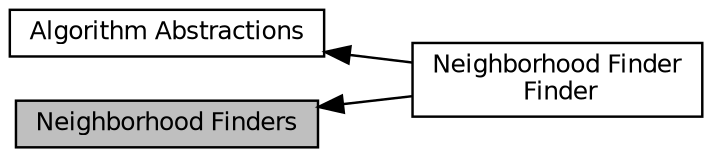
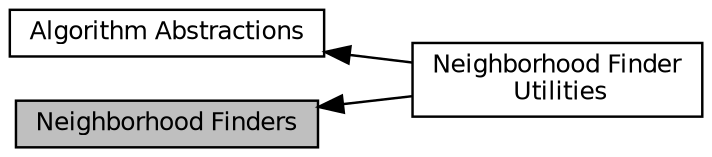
  digraph {
    rankdir=LR
    node [color=black fillcolor=white fontname=Helvetica fontsize=10 shape=box style=filled]
    edge [dir=back fontname=Helvetica fontsize=10 labelfontname=Helvetica labelfontsize=10 shape=plaintext style=solid]
    n1 [height=0.2 label="Algorithm Abstractions" width=0.4]
-   n2 [height=0.2 label="Neighborhood Finder\l Finder" width=0.4]
+   n2 [height=0.2 label="Neighborhood Finder\l Utilities" width=0.4]
    n3 [fillcolor=grey75 fontcolor=black height=0.2 label="Neighborhood Finders" width=0.4]
    n1 -> n2
    n3 -> n2
  }
